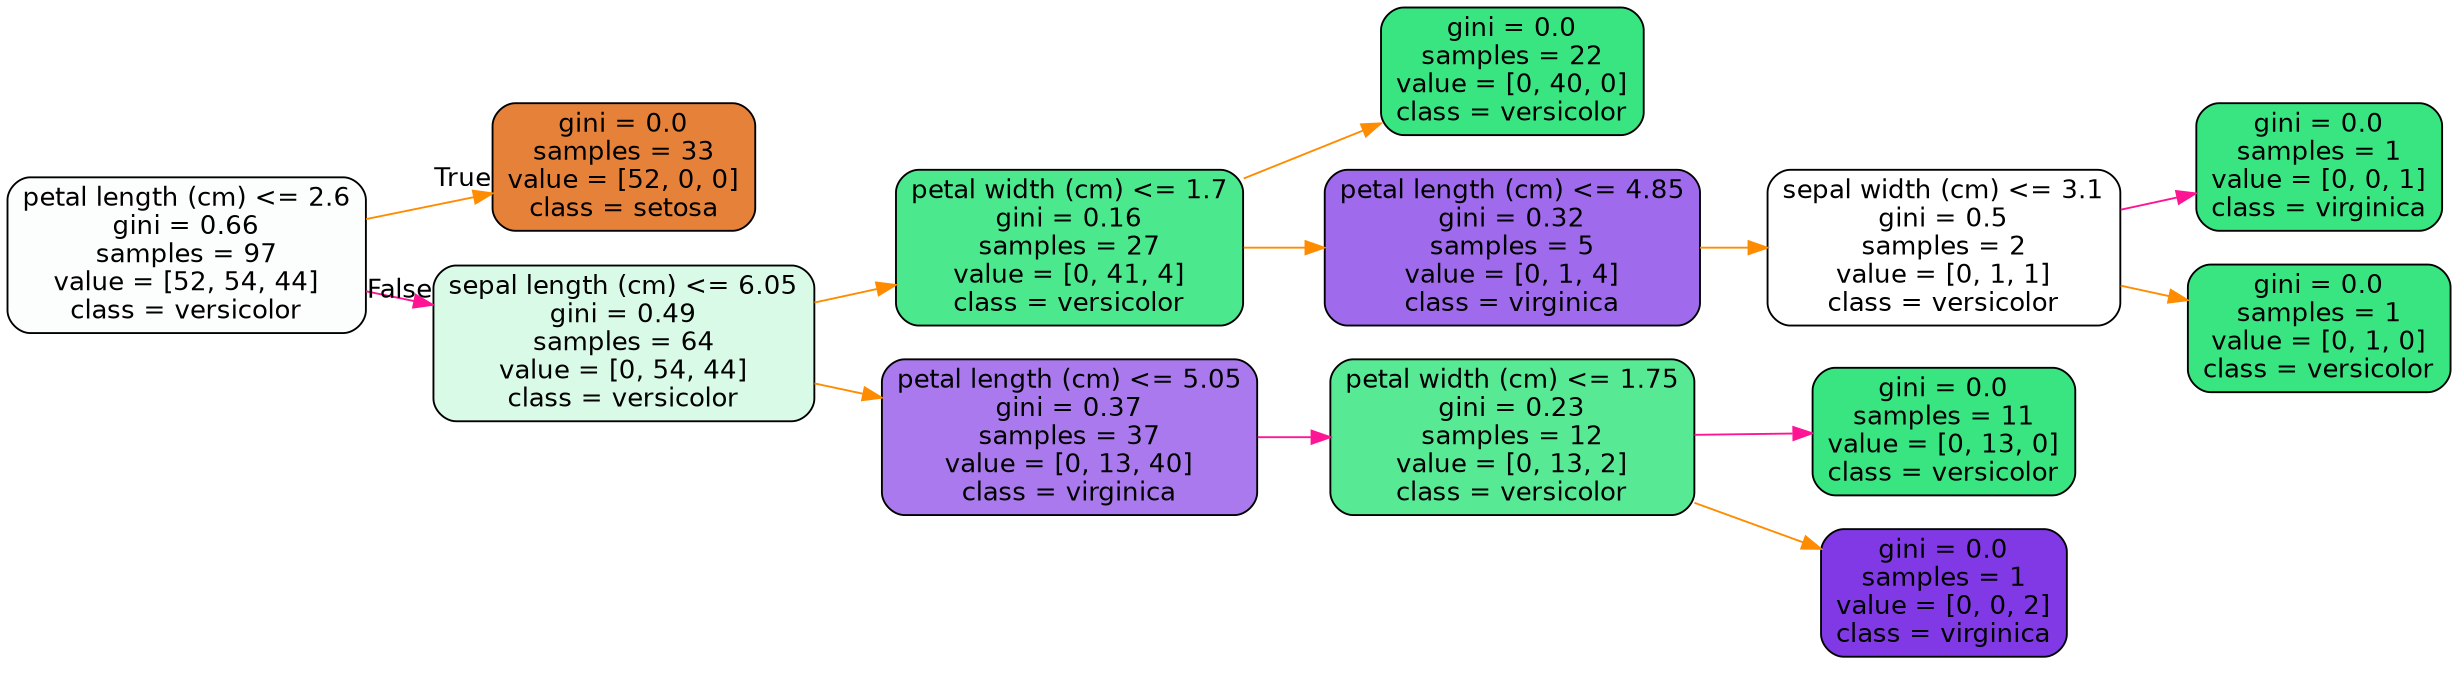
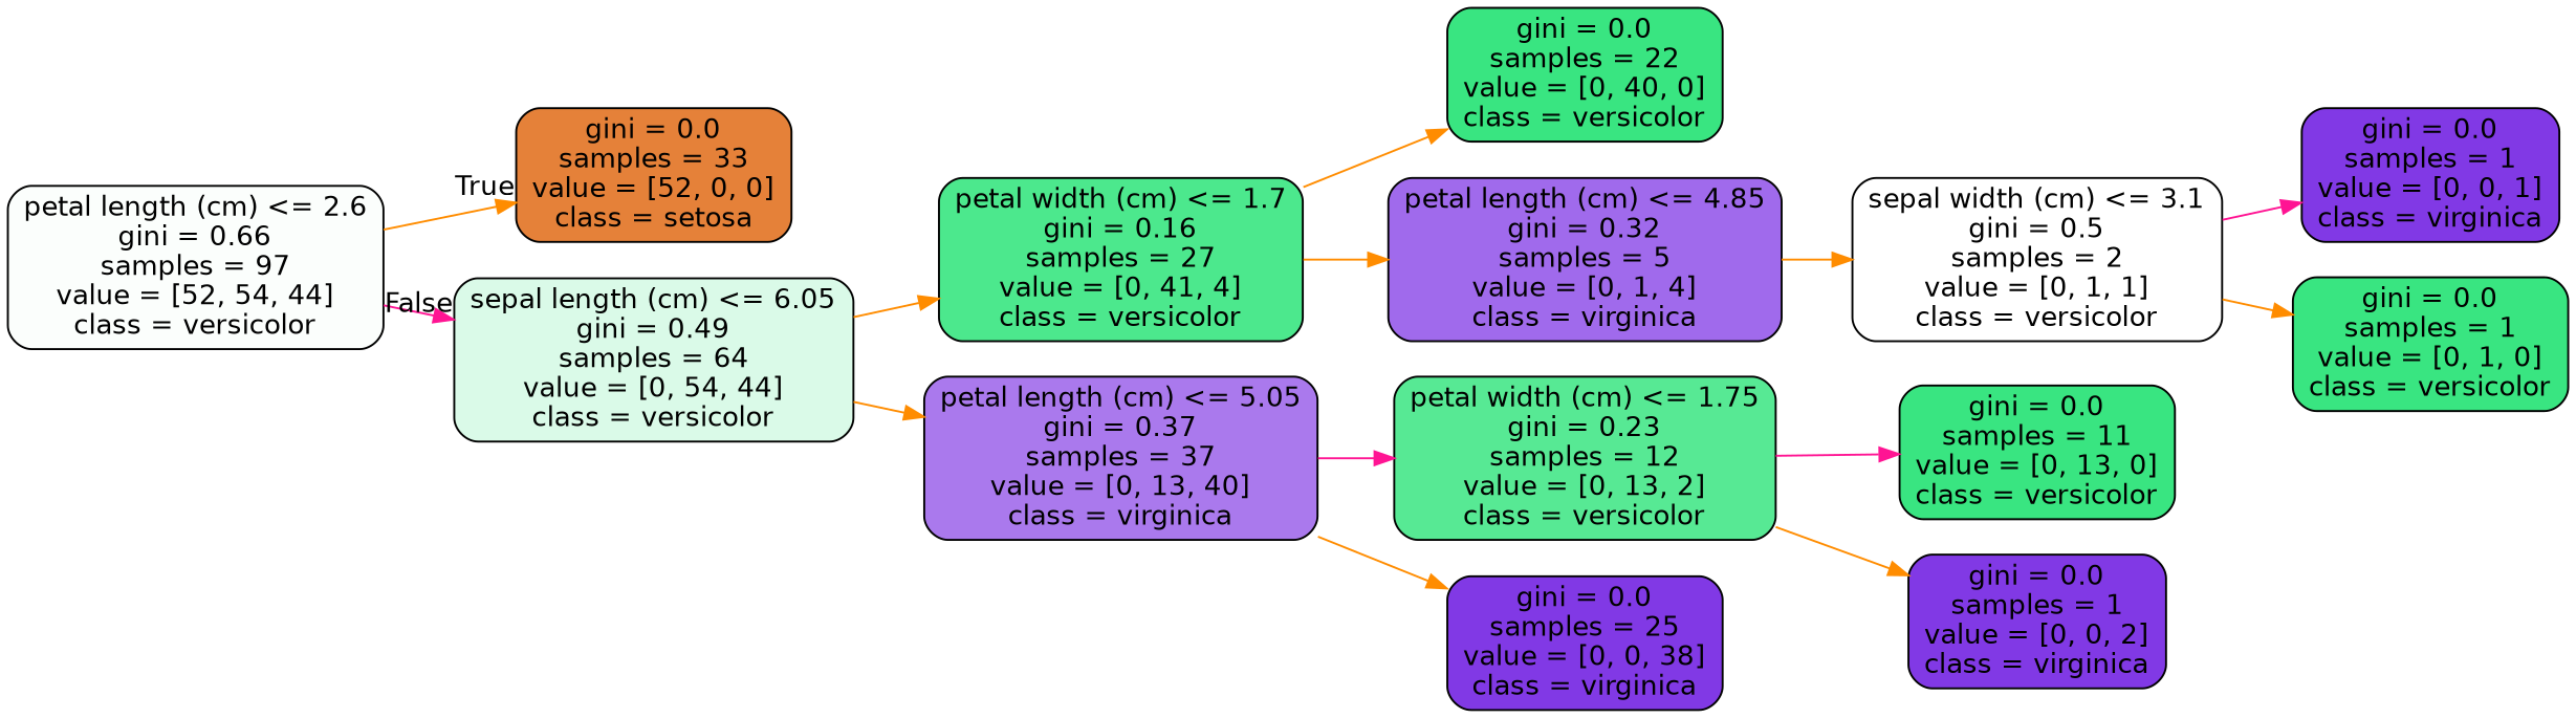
  digraph {
    rankdir=LR
    node [color=black fillcolor="#39e581" fontname=helvetica shape=box style="filled, rounded"]
    edge [color=darkorange fontname=helvetica]
    n1 [fillcolor="#fbfefc" label="petal length (cm) <= 2.6\ngini = 0.66\nsamples = 97\nvalue = [52, 54, 44]\nclass = versicolor"]
    n2 [fillcolor="#e58139" label="gini = 0.0\nsamples = 33\nvalue = [52, 0, 0]\nclass = setosa"]
    n3 [fillcolor="#dafae8" label="sepal length (cm) <= 6.05\ngini = 0.49\nsamples = 64\nvalue = [0, 54, 44]\nclass = versicolor"]
    n4 [fillcolor="#4ce88d" label="petal width (cm) <= 1.7\ngini = 0.16\nsamples = 27\nvalue = [0, 41, 4]\nclass = versicolor"]
    n5 [fillcolor="#aa79ed" label="petal length (cm) <= 5.05\ngini = 0.37\nsamples = 37\nvalue = [0, 13, 40]\nclass = virginica"]
    n6 [label="gini = 0.0\nsamples = 22\nvalue = [0, 40, 0]\nclass = versicolor"]
    n7 [fillcolor="#a06aec" label="petal length (cm) <= 4.85\ngini = 0.32\nsamples = 5\nvalue = [0, 1, 4]\nclass = virginica"]
    n8 [fillcolor="#57e994" label="petal width (cm) <= 1.75\ngini = 0.23\nsamples = 12\nvalue = [0, 13, 2]\nclass = versicolor"]
+   n9 [fillcolor="#8139e5" label="gini = 0.0\nsamples = 25\nvalue = [0, 0, 38]\nclass = virginica"]
    n10 [fillcolor="#ffffff" label="sepal width (cm) <= 3.1\ngini = 0.5\nsamples = 2\nvalue = [0, 1, 1]\nclass = versicolor"]
-   n11 [label="gini = 0.0\nsamples = 1\nvalue = [0, 0, 1]\nclass = virginica"]
+   n11 [fillcolor="#8139e5" label="gini = 0.0\nsamples = 1\nvalue = [0, 0, 1]\nclass = virginica"]
    n12 [label="gini = 0.0\nsamples = 1\nvalue = [0, 1, 0]\nclass = versicolor"]
    n13 [label="gini = 0.0\nsamples = 11\nvalue = [0, 13, 0]\nclass = versicolor"]
    n14 [fillcolor="#8139e5" label="gini = 0.0\nsamples = 1\nvalue = [0, 0, 2]\nclass = virginica"]
    n1 -> n2 [headlabel=True labelangle=45 labeldistance=2.5]
    n1 -> n3 [color=deeppink headlabel=False labelangle=-45 labeldistance=2.5]
    n3 -> n4
    n3 -> n5
    n4 -> n6
    n4 -> n7
    n5 -> n8 [color=deeppink]
+   n5 -> n9
    n7 -> n10
    n8 -> n13 [color=deeppink]
    n8 -> n14
    n10 -> n11 [color=deeppink]
    n10 -> n12
  }
